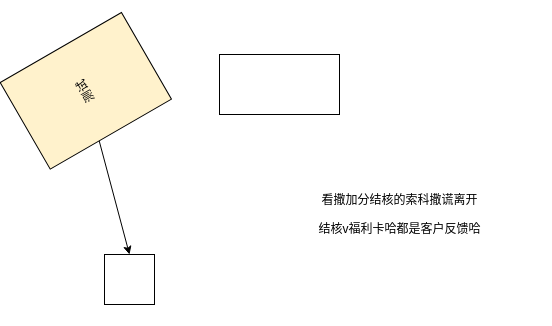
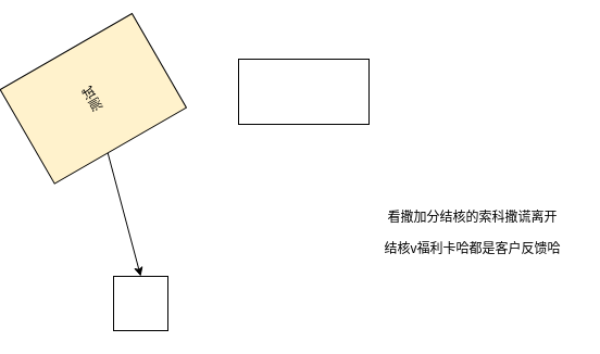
  <mxCell id="0" />
  <mxCell id="1" parent="0" />
  <mxCell id="2" style="edgeStyle=none;html=1;entryX=0.5;entryY=0;entryDx=0;entryDy=0;" parent="1" source="3" target="4" edge="1"><mxGeometry relative="1" as="geometry" /></mxCell>
  <mxCell id="3" value="测试" style="rounded=0;whiteSpace=wrap;html=1;rotation=-120;direction=south;fillColor=#fff2cc;" parent="1" vertex="1"><mxGeometry x="20.34" y="20.34" width="100" height="140" as="geometry" /></mxCell>
  <mxCell id="4" value="" style="whiteSpace=wrap;html=1;aspect=fixed;" parent="1" vertex="1"><mxGeometry x="89" y="254" width="50" height="50" as="geometry" /></mxCell>
  <mxCell id="5" value="" style="rounded=0;whiteSpace=wrap;html=1;" vertex="1" parent="1"><mxGeometry x="204" y="54" width="120" height="60" as="geometry" /></mxCell>
- <mxCell id="6" value="看撒加分结核的索科撒谎离开&lt;br&gt;&lt;br&gt;结核v福利卡哈都是客户反馈哈" style="text;html=1;align=center;verticalAlign=middle;resizable=0;points=[];autosize=1;strokeColor=none;fillColor=none;" vertex="1" parent="1"><mxGeometry x="289" y="184" width="190" height="60" as="geometry" /></mxCell>
+ <mxCell id="6" value="看撒加分结核的索科撒谎离开&lt;br&gt;&lt;br&gt;结核v福利卡哈都是客户反馈哈" style="text;html=1;align=center;verticalAlign=middle;resizable=0;points=[];autosize=1;strokeColor=none;fillColor=none;" vertex="1" parent="1"><mxGeometry x="324" y="184" width="190" height="60" as="geometry" /></mxCell>
